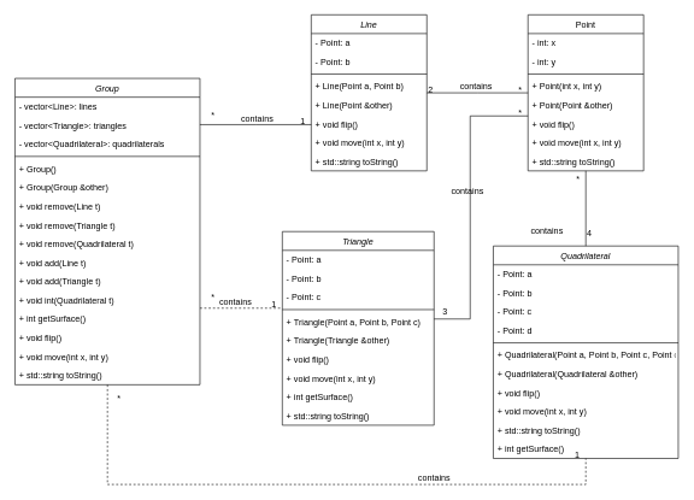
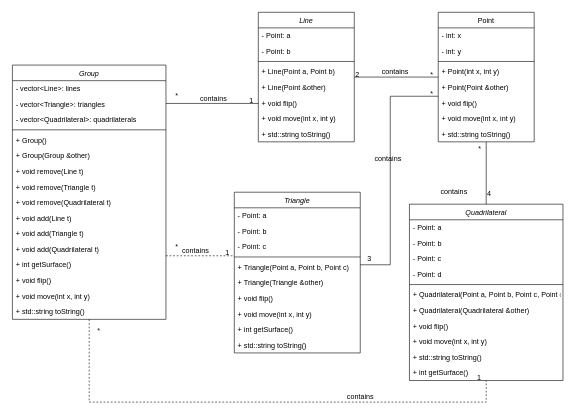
  <mxCell id="0" />
  <mxCell id="1" parent="0" />
  <mxCell id="2" value="Line" style="swimlane;fontStyle=2;align=center;verticalAlign=top;childLayout=stackLayout;horizontal=1;startSize=26;horizontalStack=0;resizeParent=1;resizeLast=0;collapsible=1;marginBottom=0;rounded=0;shadow=0;strokeWidth=1;" parent="1" vertex="1"><mxGeometry x="430" y="20" width="160" height="216" as="geometry"><mxRectangle x="230" y="140" width="160" height="26" as="alternateBounds" /></mxGeometry></mxCell>
  <mxCell id="3" value="- Point: a" style="text;align=left;verticalAlign=top;spacingLeft=4;spacingRight=4;overflow=hidden;rotatable=0;points=[[0,0.5],[1,0.5]];portConstraint=eastwest;" parent="2" vertex="1"><mxGeometry y="26" width="160" height="26" as="geometry" /></mxCell>
  <mxCell id="4" value="- Point: b" style="text;align=left;verticalAlign=top;spacingLeft=4;spacingRight=4;overflow=hidden;rotatable=0;points=[[0,0.5],[1,0.5]];portConstraint=eastwest;rounded=0;shadow=0;html=0;" parent="2" vertex="1"><mxGeometry y="52" width="160" height="26" as="geometry" /></mxCell>
  <mxCell id="5" value="" style="line;html=1;strokeWidth=1;align=left;verticalAlign=middle;spacingTop=-1;spacingLeft=3;spacingRight=3;rotatable=0;labelPosition=right;points=[];portConstraint=eastwest;" parent="2" vertex="1"><mxGeometry y="78" width="160" height="8" as="geometry" /></mxCell>
  <mxCell id="6" value="+ Line(Point a, Point b)" style="text;align=left;verticalAlign=top;spacingLeft=4;spacingRight=4;overflow=hidden;rotatable=0;points=[[0,0.5],[1,0.5]];portConstraint=eastwest;" parent="2" vertex="1"><mxGeometry y="86" width="160" height="26" as="geometry" /></mxCell>
  <mxCell id="7" value="+ Line(Point &amp;other)" style="text;align=left;verticalAlign=top;spacingLeft=4;spacingRight=4;overflow=hidden;rotatable=0;points=[[0,0.5],[1,0.5]];portConstraint=eastwest;" vertex="1" parent="2"><mxGeometry y="112" width="160" height="26" as="geometry" /></mxCell>
  <mxCell id="8" value="+ void flip()" style="text;align=left;verticalAlign=top;spacingLeft=4;spacingRight=4;overflow=hidden;rotatable=0;points=[[0,0.5],[1,0.5]];portConstraint=eastwest;" vertex="1" parent="2"><mxGeometry y="138" width="160" height="26" as="geometry" /></mxCell>
  <mxCell id="9" value="+ void move(int x, int y)" style="text;align=left;verticalAlign=top;spacingLeft=4;spacingRight=4;overflow=hidden;rotatable=0;points=[[0,0.5],[1,0.5]];portConstraint=eastwest;" vertex="1" parent="2"><mxGeometry y="164" width="160" height="26" as="geometry" /></mxCell>
  <mxCell id="10" value="+ std::string toString()" style="text;align=left;verticalAlign=top;spacingLeft=4;spacingRight=4;overflow=hidden;rotatable=0;points=[[0,0.5],[1,0.5]];portConstraint=eastwest;" vertex="1" parent="2"><mxGeometry y="190" width="160" height="26" as="geometry" /></mxCell>
  <mxCell id="11" value="Point" style="swimlane;fontStyle=0;align=center;verticalAlign=top;childLayout=stackLayout;horizontal=1;startSize=26;horizontalStack=0;resizeParent=1;resizeLast=0;collapsible=1;marginBottom=0;rounded=0;shadow=0;strokeWidth=1;" parent="1" vertex="1"><mxGeometry x="730" y="20" width="160" height="216" as="geometry"><mxRectangle x="550" y="140" width="160" height="26" as="alternateBounds" /></mxGeometry></mxCell>
  <mxCell id="12" value="- int: x" style="text;align=left;verticalAlign=top;spacingLeft=4;spacingRight=4;overflow=hidden;rotatable=0;points=[[0,0.5],[1,0.5]];portConstraint=eastwest;" vertex="1" parent="11"><mxGeometry y="26" width="160" height="26" as="geometry" /></mxCell>
  <mxCell id="13" value="- int: y" style="text;align=left;verticalAlign=top;spacingLeft=4;spacingRight=4;overflow=hidden;rotatable=0;points=[[0,0.5],[1,0.5]];portConstraint=eastwest;" vertex="1" parent="11"><mxGeometry y="52" width="160" height="26" as="geometry" /></mxCell>
  <mxCell id="14" value="" style="line;html=1;strokeWidth=1;align=left;verticalAlign=middle;spacingTop=-1;spacingLeft=3;spacingRight=3;rotatable=0;labelPosition=right;points=[];portConstraint=eastwest;" parent="11" vertex="1"><mxGeometry y="78" width="160" height="8" as="geometry" /></mxCell>
  <mxCell id="15" value="+ Point(int x, int y)" style="text;align=left;verticalAlign=top;spacingLeft=4;spacingRight=4;overflow=hidden;rotatable=0;points=[[0,0.5],[1,0.5]];portConstraint=eastwest;" vertex="1" parent="11"><mxGeometry y="86" width="160" height="26" as="geometry" /></mxCell>
  <mxCell id="16" value="+ Point(Point &amp;other)" style="text;align=left;verticalAlign=top;spacingLeft=4;spacingRight=4;overflow=hidden;rotatable=0;points=[[0,0.5],[1,0.5]];portConstraint=eastwest;" vertex="1" parent="11"><mxGeometry y="112" width="160" height="26" as="geometry" /></mxCell>
  <mxCell id="17" value="+ void flip()" style="text;align=left;verticalAlign=top;spacingLeft=4;spacingRight=4;overflow=hidden;rotatable=0;points=[[0,0.5],[1,0.5]];portConstraint=eastwest;" vertex="1" parent="11"><mxGeometry y="138" width="160" height="26" as="geometry" /></mxCell>
  <mxCell id="18" value="+ void move(int x, int y)" style="text;align=left;verticalAlign=top;spacingLeft=4;spacingRight=4;overflow=hidden;rotatable=0;points=[[0,0.5],[1,0.5]];portConstraint=eastwest;" vertex="1" parent="11"><mxGeometry y="164" width="160" height="26" as="geometry" /></mxCell>
  <mxCell id="19" value="+ std::string toString()" style="text;align=left;verticalAlign=top;spacingLeft=4;spacingRight=4;overflow=hidden;rotatable=0;points=[[0,0.5],[1,0.5]];portConstraint=eastwest;" vertex="1" parent="11"><mxGeometry y="190" width="160" height="26" as="geometry" /></mxCell>
  <mxCell id="20" value="" style="endArrow=none;shadow=0;strokeWidth=1;rounded=0;endFill=0;edgeStyle=elbowEdgeStyle;elbow=vertical;" parent="1" source="2" target="11" edge="1"><mxGeometry x="0.5" y="41" relative="1" as="geometry"><mxPoint x="620" y="72" as="sourcePoint" /><mxPoint x="780" y="72" as="targetPoint" /><mxPoint x="-40" y="32" as="offset" /></mxGeometry></mxCell>
  <mxCell id="21" value="2" style="resizable=0;align=left;verticalAlign=bottom;labelBackgroundColor=none;fontSize=12;" parent="20" connectable="0" vertex="1"><mxGeometry x="-1" relative="1" as="geometry"><mxPoint y="4" as="offset" /></mxGeometry></mxCell>
  <mxCell id="22" value="*" style="resizable=0;align=right;verticalAlign=bottom;labelBackgroundColor=none;fontSize=12;" parent="20" connectable="0" vertex="1"><mxGeometry x="1" relative="1" as="geometry"><mxPoint x="-7" y="4" as="offset" /></mxGeometry></mxCell>
  <mxCell id="23" value="contains" style="text;html=1;resizable=0;points=[];;align=center;verticalAlign=middle;labelBackgroundColor=none;rounded=0;shadow=0;strokeWidth=1;fontSize=12;" parent="20" vertex="1" connectable="0"><mxGeometry x="0.5" y="49" relative="1" as="geometry"><mxPoint x="-38" y="40" as="offset" /></mxGeometry></mxCell>
  <mxCell id="24" value="Triangle" style="swimlane;fontStyle=2;align=center;verticalAlign=top;childLayout=stackLayout;horizontal=1;startSize=26;horizontalStack=0;resizeParent=1;resizeLast=0;collapsible=1;marginBottom=0;rounded=0;shadow=0;strokeWidth=1;" vertex="1" parent="1"><mxGeometry x="390" y="320" width="210" height="268" as="geometry"><mxRectangle x="230" y="140" width="160" height="26" as="alternateBounds" /></mxGeometry></mxCell>
  <mxCell id="25" value="- Point: a" style="text;align=left;verticalAlign=top;spacingLeft=4;spacingRight=4;overflow=hidden;rotatable=0;points=[[0,0.5],[1,0.5]];portConstraint=eastwest;" vertex="1" parent="24"><mxGeometry y="26" width="210" height="26" as="geometry" /></mxCell>
  <mxCell id="26" value="- Point: b" style="text;align=left;verticalAlign=top;spacingLeft=4;spacingRight=4;overflow=hidden;rotatable=0;points=[[0,0.5],[1,0.5]];portConstraint=eastwest;rounded=0;shadow=0;html=0;" vertex="1" parent="24"><mxGeometry y="52" width="210" height="26" as="geometry" /></mxCell>
  <mxCell id="27" value="- Point: c" style="text;align=left;verticalAlign=top;spacingLeft=4;spacingRight=4;overflow=hidden;rotatable=0;points=[[0,0.5],[1,0.5]];portConstraint=eastwest;rounded=0;shadow=0;html=0;" vertex="1" parent="24"><mxGeometry y="78" width="210" height="26" as="geometry" /></mxCell>
  <mxCell id="28" value="" style="line;html=1;strokeWidth=1;align=left;verticalAlign=middle;spacingTop=-1;spacingLeft=3;spacingRight=3;rotatable=0;labelPosition=right;points=[];portConstraint=eastwest;" vertex="1" parent="24"><mxGeometry y="104" width="210" height="8" as="geometry" /></mxCell>
  <mxCell id="29" value="+ Triangle(Point a, Point b, Point c)" style="text;align=left;verticalAlign=top;spacingLeft=4;spacingRight=4;overflow=hidden;rotatable=0;points=[[0,0.5],[1,0.5]];portConstraint=eastwest;" vertex="1" parent="24"><mxGeometry y="112" width="210" height="26" as="geometry" /></mxCell>
  <mxCell id="30" value="+ Triangle(Triangle &amp;other)" style="text;align=left;verticalAlign=top;spacingLeft=4;spacingRight=4;overflow=hidden;rotatable=0;points=[[0,0.5],[1,0.5]];portConstraint=eastwest;" vertex="1" parent="24"><mxGeometry y="138" width="210" height="26" as="geometry" /></mxCell>
  <mxCell id="31" value="+ void flip()" style="text;align=left;verticalAlign=top;spacingLeft=4;spacingRight=4;overflow=hidden;rotatable=0;points=[[0,0.5],[1,0.5]];portConstraint=eastwest;" vertex="1" parent="24"><mxGeometry y="164" width="210" height="26" as="geometry" /></mxCell>
  <mxCell id="32" value="+ void move(int x, int y)" style="text;align=left;verticalAlign=top;spacingLeft=4;spacingRight=4;overflow=hidden;rotatable=0;points=[[0,0.5],[1,0.5]];portConstraint=eastwest;" vertex="1" parent="24"><mxGeometry y="190" width="210" height="26" as="geometry" /></mxCell>
  <mxCell id="33" value="+ int getSurface()" style="text;align=left;verticalAlign=top;spacingLeft=4;spacingRight=4;overflow=hidden;rotatable=0;points=[[0,0.5],[1,0.5]];portConstraint=eastwest;" vertex="1" parent="24"><mxGeometry y="216" width="210" height="26" as="geometry" /></mxCell>
  <mxCell id="34" value="+ std::string toString()" style="text;align=left;verticalAlign=top;spacingLeft=4;spacingRight=4;overflow=hidden;rotatable=0;points=[[0,0.5],[1,0.5]];portConstraint=eastwest;" vertex="1" parent="24"><mxGeometry y="242" width="210" height="26" as="geometry" /></mxCell>
  <mxCell id="35" value="" style="endArrow=none;shadow=0;strokeWidth=1;rounded=0;endFill=0;elbow=vertical;edgeStyle=orthogonalEdgeStyle;" edge="1" parent="1" source="24" target="11"><mxGeometry x="0.5" y="41" relative="1" as="geometry"><mxPoint x="650" y="380" as="sourcePoint" /><mxPoint x="808" y="380" as="targetPoint" /><mxPoint x="-40" y="32" as="offset" /><Array as="points"><mxPoint x="650" y="441" /><mxPoint x="650" y="160" /></Array></mxGeometry></mxCell>
  <mxCell id="36" value="3" style="resizable=0;align=left;verticalAlign=bottom;labelBackgroundColor=none;fontSize=12;" connectable="0" vertex="1" parent="35"><mxGeometry x="-1" relative="1" as="geometry"><mxPoint x="10" y="-1" as="offset" /></mxGeometry></mxCell>
  <mxCell id="37" value="*" style="resizable=0;align=right;verticalAlign=bottom;labelBackgroundColor=none;fontSize=12;" connectable="0" vertex="1" parent="35"><mxGeometry x="1" relative="1" as="geometry"><mxPoint x="-7" y="4" as="offset" /></mxGeometry></mxCell>
  <mxCell id="38" value="contains" style="text;html=1;resizable=0;points=[];;align=center;verticalAlign=middle;labelBackgroundColor=none;rounded=0;shadow=0;strokeWidth=1;fontSize=12;" vertex="1" connectable="0" parent="35"><mxGeometry x="0.5" y="49" relative="1" as="geometry"><mxPoint x="44" y="81" as="offset" /></mxGeometry></mxCell>
  <mxCell id="39" value="Quadrilateral" style="swimlane;fontStyle=2;align=center;verticalAlign=top;childLayout=stackLayout;horizontal=1;startSize=26;horizontalStack=0;resizeParent=1;resizeLast=0;collapsible=1;marginBottom=0;rounded=0;shadow=0;strokeWidth=1;" vertex="1" parent="1"><mxGeometry x="682" y="340" width="256" height="294" as="geometry"><mxRectangle x="230" y="140" width="160" height="26" as="alternateBounds" /></mxGeometry></mxCell>
  <mxCell id="40" value="- Point: a" style="text;align=left;verticalAlign=top;spacingLeft=4;spacingRight=4;overflow=hidden;rotatable=0;points=[[0,0.5],[1,0.5]];portConstraint=eastwest;" vertex="1" parent="39"><mxGeometry y="26" width="256" height="26" as="geometry" /></mxCell>
  <mxCell id="41" value="- Point: b" style="text;align=left;verticalAlign=top;spacingLeft=4;spacingRight=4;overflow=hidden;rotatable=0;points=[[0,0.5],[1,0.5]];portConstraint=eastwest;rounded=0;shadow=0;html=0;" vertex="1" parent="39"><mxGeometry y="52" width="256" height="26" as="geometry" /></mxCell>
  <mxCell id="42" value="- Point: c" style="text;align=left;verticalAlign=top;spacingLeft=4;spacingRight=4;overflow=hidden;rotatable=0;points=[[0,0.5],[1,0.5]];portConstraint=eastwest;rounded=0;shadow=0;html=0;" vertex="1" parent="39"><mxGeometry y="78" width="256" height="26" as="geometry" /></mxCell>
  <mxCell id="43" value="- Point: d" style="text;align=left;verticalAlign=top;spacingLeft=4;spacingRight=4;overflow=hidden;rotatable=0;points=[[0,0.5],[1,0.5]];portConstraint=eastwest;rounded=0;shadow=0;html=0;" vertex="1" parent="39"><mxGeometry y="104" width="256" height="26" as="geometry" /></mxCell>
  <mxCell id="44" value="" style="line;html=1;strokeWidth=1;align=left;verticalAlign=middle;spacingTop=-1;spacingLeft=3;spacingRight=3;rotatable=0;labelPosition=right;points=[];portConstraint=eastwest;" vertex="1" parent="39"><mxGeometry y="130" width="256" height="8" as="geometry" /></mxCell>
  <mxCell id="45" value="+ Quadrilateral(Point a, Point b, Point c, Point d)" style="text;align=left;verticalAlign=top;spacingLeft=4;spacingRight=4;overflow=hidden;rotatable=0;points=[[0,0.5],[1,0.5]];portConstraint=eastwest;" vertex="1" parent="39"><mxGeometry y="138" width="256" height="26" as="geometry" /></mxCell>
  <mxCell id="46" value="+ Quadrilateral(Quadrilateral &amp;other)" style="text;align=left;verticalAlign=top;spacingLeft=4;spacingRight=4;overflow=hidden;rotatable=0;points=[[0,0.5],[1,0.5]];portConstraint=eastwest;" vertex="1" parent="39"><mxGeometry y="164" width="256" height="26" as="geometry" /></mxCell>
  <mxCell id="47" value="+ void flip()" style="text;align=left;verticalAlign=top;spacingLeft=4;spacingRight=4;overflow=hidden;rotatable=0;points=[[0,0.5],[1,0.5]];portConstraint=eastwest;" vertex="1" parent="39"><mxGeometry y="190" width="256" height="26" as="geometry" /></mxCell>
  <mxCell id="48" value="+ void move(int x, int y)" style="text;align=left;verticalAlign=top;spacingLeft=4;spacingRight=4;overflow=hidden;rotatable=0;points=[[0,0.5],[1,0.5]];portConstraint=eastwest;" vertex="1" parent="39"><mxGeometry y="216" width="256" height="26" as="geometry" /></mxCell>
  <mxCell id="49" value="+ std::string toString()" style="text;align=left;verticalAlign=top;spacingLeft=4;spacingRight=4;overflow=hidden;rotatable=0;points=[[0,0.5],[1,0.5]];portConstraint=eastwest;" vertex="1" parent="39"><mxGeometry y="242" width="256" height="26" as="geometry" /></mxCell>
  <mxCell id="50" value="+ int getSurface()" style="text;align=left;verticalAlign=top;spacingLeft=4;spacingRight=4;overflow=hidden;rotatable=0;points=[[0,0.5],[1,0.5]];portConstraint=eastwest;" vertex="1" parent="39"><mxGeometry y="268" width="256" height="26" as="geometry" /></mxCell>
  <mxCell id="51" value="" style="endArrow=none;shadow=0;strokeWidth=1;rounded=0;endFill=0;elbow=vertical;edgeStyle=orthogonalEdgeStyle;" edge="1" parent="1" source="39" target="11"><mxGeometry x="0.5" y="41" relative="1" as="geometry"><mxPoint x="620" y="437" as="sourcePoint" /><mxPoint x="750" y="360" as="targetPoint" /><mxPoint x="-40" y="32" as="offset" /></mxGeometry></mxCell>
  <mxCell id="52" value="4&#10;" style="resizable=0;align=left;verticalAlign=bottom;labelBackgroundColor=none;fontSize=12;" connectable="0" vertex="1" parent="51"><mxGeometry x="-1" relative="1" as="geometry"><mxPoint y="4" as="offset" /></mxGeometry></mxCell>
  <mxCell id="53" value="*" style="resizable=0;align=right;verticalAlign=bottom;labelBackgroundColor=none;fontSize=12;" connectable="0" vertex="1" parent="51"><mxGeometry x="1" relative="1" as="geometry"><mxPoint x="-7" y="20" as="offset" /></mxGeometry></mxCell>
  <mxCell id="54" value="contains" style="text;html=1;resizable=0;points=[];;align=center;verticalAlign=middle;labelBackgroundColor=none;rounded=0;shadow=0;strokeWidth=1;fontSize=12;" vertex="1" connectable="0" parent="51"><mxGeometry x="0.5" y="49" relative="1" as="geometry"><mxPoint x="-6" y="57" as="offset" /></mxGeometry></mxCell>
  <mxCell id="55" value="Group" style="swimlane;fontStyle=2;align=center;verticalAlign=top;childLayout=stackLayout;horizontal=1;startSize=26;horizontalStack=0;resizeParent=1;resizeLast=0;collapsible=1;marginBottom=0;rounded=0;shadow=0;strokeWidth=1;" vertex="1" parent="1"><mxGeometry x="20" y="108" width="256" height="424" as="geometry"><mxRectangle x="230" y="140" width="160" height="26" as="alternateBounds" /></mxGeometry></mxCell>
  <mxCell id="56" value="- vector&lt;Line&gt;: lines " style="text;align=left;verticalAlign=top;spacingLeft=4;spacingRight=4;overflow=hidden;rotatable=0;points=[[0,0.5],[1,0.5]];portConstraint=eastwest;" vertex="1" parent="55"><mxGeometry y="26" width="256" height="26" as="geometry" /></mxCell>
  <mxCell id="57" value="- vector&lt;Triangle&gt;: triangles " style="text;align=left;verticalAlign=top;spacingLeft=4;spacingRight=4;overflow=hidden;rotatable=0;points=[[0,0.5],[1,0.5]];portConstraint=eastwest;" vertex="1" parent="55"><mxGeometry y="52" width="256" height="26" as="geometry" /></mxCell>
  <mxCell id="58" value="- vector&lt;Quadrilateral&gt;: quadrilaterals " style="text;align=left;verticalAlign=top;spacingLeft=4;spacingRight=4;overflow=hidden;rotatable=0;points=[[0,0.5],[1,0.5]];portConstraint=eastwest;" vertex="1" parent="55"><mxGeometry y="78" width="256" height="26" as="geometry" /></mxCell>
  <mxCell id="59" value="" style="line;html=1;strokeWidth=1;align=left;verticalAlign=middle;spacingTop=-1;spacingLeft=3;spacingRight=3;rotatable=0;labelPosition=right;points=[];portConstraint=eastwest;" vertex="1" parent="55"><mxGeometry y="104" width="256" height="8" as="geometry" /></mxCell>
  <mxCell id="60" value="+ Group()" style="text;align=left;verticalAlign=top;spacingLeft=4;spacingRight=4;overflow=hidden;rotatable=0;points=[[0,0.5],[1,0.5]];portConstraint=eastwest;" vertex="1" parent="55"><mxGeometry y="112" width="256" height="26" as="geometry" /></mxCell>
  <mxCell id="61" value="+ Group(Group &amp;other)" style="text;align=left;verticalAlign=top;spacingLeft=4;spacingRight=4;overflow=hidden;rotatable=0;points=[[0,0.5],[1,0.5]];portConstraint=eastwest;" vertex="1" parent="55"><mxGeometry y="138" width="256" height="26" as="geometry" /></mxCell>
  <mxCell id="62" value="+ void remove(Line t)" style="text;align=left;verticalAlign=top;spacingLeft=4;spacingRight=4;overflow=hidden;rotatable=0;points=[[0,0.5],[1,0.5]];portConstraint=eastwest;" vertex="1" parent="55"><mxGeometry y="164" width="256" height="26" as="geometry" /></mxCell>
  <mxCell id="63" value="+ void remove(Triangle t)" style="text;align=left;verticalAlign=top;spacingLeft=4;spacingRight=4;overflow=hidden;rotatable=0;points=[[0,0.5],[1,0.5]];portConstraint=eastwest;" vertex="1" parent="55"><mxGeometry y="190" width="256" height="26" as="geometry" /></mxCell>
  <mxCell id="64" value="+ void remove(Quadrilateral t)" style="text;align=left;verticalAlign=top;spacingLeft=4;spacingRight=4;overflow=hidden;rotatable=0;points=[[0,0.5],[1,0.5]];portConstraint=eastwest;" vertex="1" parent="55"><mxGeometry y="216" width="256" height="26" as="geometry" /></mxCell>
  <mxCell id="65" value="+ void add(Line t)" style="text;align=left;verticalAlign=top;spacingLeft=4;spacingRight=4;overflow=hidden;rotatable=0;points=[[0,0.5],[1,0.5]];portConstraint=eastwest;" vertex="1" parent="55"><mxGeometry y="242" width="256" height="26" as="geometry" /></mxCell>
  <mxCell id="66" value="+ void add(Triangle t)" style="text;align=left;verticalAlign=top;spacingLeft=4;spacingRight=4;overflow=hidden;rotatable=0;points=[[0,0.5],[1,0.5]];portConstraint=eastwest;" vertex="1" parent="55"><mxGeometry y="268" width="256" height="26" as="geometry" /></mxCell>
- <mxCell id="67" value="+ void int(Quadrilateral t)" style="text;align=left;verticalAlign=top;spacingLeft=4;spacingRight=4;overflow=hidden;rotatable=0;points=[[0,0.5],[1,0.5]];portConstraint=eastwest;" vertex="1" parent="55"><mxGeometry y="294" width="256" height="26" as="geometry" /></mxCell>
+ <mxCell id="67" value="+ void add(Quadrilateral t)" style="text;align=left;verticalAlign=top;spacingLeft=4;spacingRight=4;overflow=hidden;rotatable=0;points=[[0,0.5],[1,0.5]];portConstraint=eastwest;" vertex="1" parent="55"><mxGeometry y="294" width="256" height="26" as="geometry" /></mxCell>
  <mxCell id="68" value="+ int getSurface()" style="text;align=left;verticalAlign=top;spacingLeft=4;spacingRight=4;overflow=hidden;rotatable=0;points=[[0,0.5],[1,0.5]];portConstraint=eastwest;" vertex="1" parent="55"><mxGeometry y="320" width="256" height="26" as="geometry" /></mxCell>
  <mxCell id="69" value="+ void flip()" style="text;align=left;verticalAlign=top;spacingLeft=4;spacingRight=4;overflow=hidden;rotatable=0;points=[[0,0.5],[1,0.5]];portConstraint=eastwest;" vertex="1" parent="55"><mxGeometry y="346" width="256" height="26" as="geometry" /></mxCell>
  <mxCell id="70" value="+ void move(int x, int y)" style="text;align=left;verticalAlign=top;spacingLeft=4;spacingRight=4;overflow=hidden;rotatable=0;points=[[0,0.5],[1,0.5]];portConstraint=eastwest;" vertex="1" parent="55"><mxGeometry y="372" width="256" height="26" as="geometry" /></mxCell>
  <mxCell id="71" value="+ std::string toString()" style="text;align=left;verticalAlign=top;spacingLeft=4;spacingRight=4;overflow=hidden;rotatable=0;points=[[0,0.5],[1,0.5]];portConstraint=eastwest;" vertex="1" parent="55"><mxGeometry y="398" width="256" height="26" as="geometry" /></mxCell>
  <mxCell id="72" value="" style="endArrow=none;shadow=0;strokeWidth=1;rounded=0;endFill=0;edgeStyle=elbowEdgeStyle;elbow=vertical;dashed=1;" edge="1" parent="1" source="55" target="24"><mxGeometry x="0.5" y="41" relative="1" as="geometry"><mxPoint x="220" y="270.47" as="sourcePoint" /><mxPoint x="360" y="270.47" as="targetPoint" /><mxPoint x="-40" y="32" as="offset" /></mxGeometry></mxCell>
  <mxCell id="73" value="*" style="resizable=0;align=left;verticalAlign=bottom;labelBackgroundColor=none;fontSize=12;" connectable="0" vertex="1" parent="72"><mxGeometry x="-1" relative="1" as="geometry"><mxPoint x="14" y="-6" as="offset" /></mxGeometry></mxCell>
  <mxCell id="74" value="1" style="resizable=0;align=right;verticalAlign=bottom;labelBackgroundColor=none;fontSize=12;" connectable="0" vertex="1" parent="72"><mxGeometry x="1" relative="1" as="geometry"><mxPoint x="-7" y="4" as="offset" /></mxGeometry></mxCell>
  <mxCell id="75" value="contains" style="text;html=1;resizable=0;points=[];;align=center;verticalAlign=middle;labelBackgroundColor=none;rounded=0;shadow=0;strokeWidth=1;fontSize=12;" vertex="1" connectable="0" parent="72"><mxGeometry x="0.5" y="49" relative="1" as="geometry"><mxPoint x="-38" y="40" as="offset" /></mxGeometry></mxCell>
  <mxCell id="76" value="" style="endArrow=none;shadow=0;strokeWidth=1;rounded=0;endFill=0;edgeStyle=elbowEdgeStyle;elbow=vertical;" edge="1" parent="1" source="55" target="2"><mxGeometry x="0.5" y="41" relative="1" as="geometry"><mxPoint x="170" y="200" as="sourcePoint" /><mxPoint x="414" y="200" as="targetPoint" /><mxPoint x="-40" y="32" as="offset" /></mxGeometry></mxCell>
  <mxCell id="77" value="*" style="resizable=0;align=left;verticalAlign=bottom;labelBackgroundColor=none;fontSize=12;" connectable="0" vertex="1" parent="76"><mxGeometry x="-1" relative="1" as="geometry"><mxPoint x="14" y="-5" as="offset" /></mxGeometry></mxCell>
  <mxCell id="78" value="1" style="resizable=0;align=right;verticalAlign=bottom;labelBackgroundColor=none;fontSize=12;" connectable="0" vertex="1" parent="76"><mxGeometry x="1" relative="1" as="geometry"><mxPoint x="-7" y="4" as="offset" /></mxGeometry></mxCell>
  <mxCell id="79" value="contains" style="text;html=1;resizable=0;points=[];;align=center;verticalAlign=middle;labelBackgroundColor=none;rounded=0;shadow=0;strokeWidth=1;fontSize=12;" vertex="1" connectable="0" parent="76"><mxGeometry x="0.5" y="49" relative="1" as="geometry"><mxPoint x="-38" y="40" as="offset" /></mxGeometry></mxCell>
  <mxCell id="80" value="" style="endArrow=none;shadow=0;strokeWidth=1;rounded=0;endFill=0;edgeStyle=elbowEdgeStyle;elbow=vertical;dashed=1;" edge="1" parent="1" source="55" target="39"><mxGeometry x="0.5" y="41" relative="1" as="geometry"><mxPoint x="146" y="650" as="sourcePoint" /><mxPoint x="390" y="650" as="targetPoint" /><mxPoint x="-40" y="32" as="offset" /><Array as="points"><mxPoint x="410" y="670" /></Array></mxGeometry></mxCell>
  <mxCell id="81" value="*" style="resizable=0;align=left;verticalAlign=bottom;labelBackgroundColor=none;fontSize=12;" connectable="0" vertex="1" parent="80"><mxGeometry x="-1" relative="1" as="geometry"><mxPoint x="12" y="28" as="offset" /></mxGeometry></mxCell>
  <mxCell id="82" value="1" style="resizable=0;align=right;verticalAlign=bottom;labelBackgroundColor=none;fontSize=12;" connectable="0" vertex="1" parent="80"><mxGeometry x="1" relative="1" as="geometry"><mxPoint x="-7" y="4" as="offset" /></mxGeometry></mxCell>
  <mxCell id="83" value="contains" style="text;html=1;resizable=0;points=[];;align=center;verticalAlign=middle;labelBackgroundColor=none;rounded=0;shadow=0;strokeWidth=1;fontSize=12;" vertex="1" connectable="0" parent="80"><mxGeometry x="0.5" y="49" relative="1" as="geometry"><mxPoint x="-38" y="40" as="offset" /></mxGeometry></mxCell>
